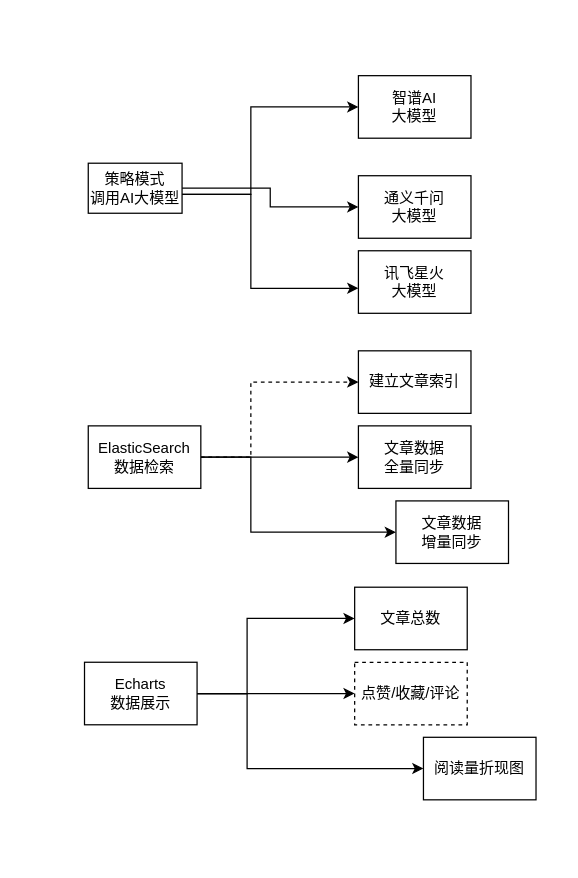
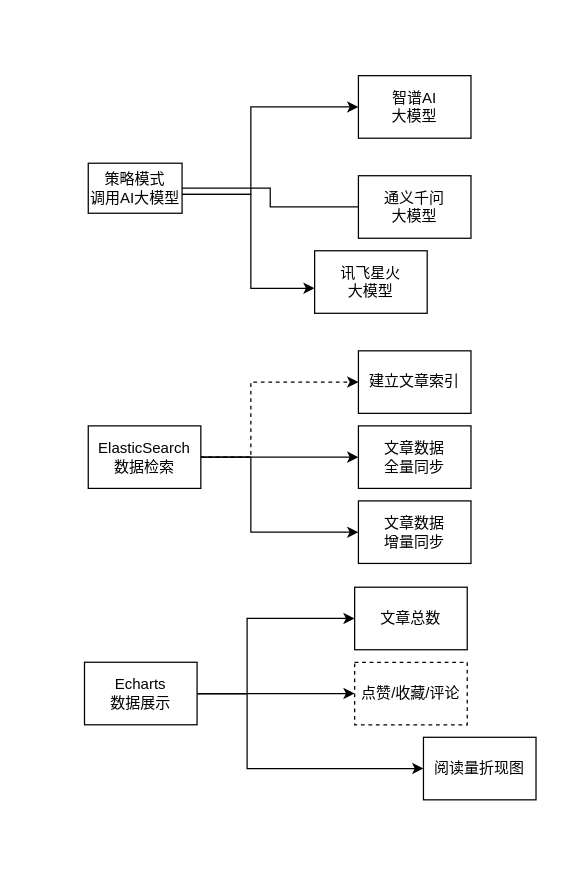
  <mxCell id="0" />
  <mxCell id="1" parent="0" />
  <mxCell id="2" value="" style="rounded=0;whiteSpace=wrap;html=1;strokeColor=none;" vertex="1" parent="1"><mxGeometry x="20" y="20" width="420" height="660" as="geometry" /></mxCell>
- <mxCell id="3" value="" style="edgeStyle=orthogonalEdgeStyle;rounded=0;orthogonalLoop=1;jettySize=auto;html=1;" edge="1" parent="1" source="6" target="7"><mxGeometry relative="1" as="geometry" /></mxCell>
+ <mxCell id="3" value="" style="edgeStyle=orthogonalEdgeStyle;rounded=0;orthogonalLoop=1;jettySize=auto;html=1;endArrow=none;" edge="1" parent="1" source="6" target="7"><mxGeometry relative="1" as="geometry" /></mxCell>
  <mxCell id="4" value="" style="edgeStyle=orthogonalEdgeStyle;rounded=0;orthogonalLoop=1;jettySize=auto;html=1;" edge="1" parent="1" source="6" target="8"><mxGeometry relative="1" as="geometry"><Array as="points"><mxPoint x="200" y="155" /><mxPoint x="200" y="85" /></Array></mxGeometry></mxCell>
  <mxCell id="5" value="" style="edgeStyle=orthogonalEdgeStyle;rounded=0;orthogonalLoop=1;jettySize=auto;html=1;" edge="1" parent="1" source="6" target="9"><mxGeometry relative="1" as="geometry"><Array as="points"><mxPoint x="200" y="155" /><mxPoint x="200" y="230" /></Array></mxGeometry></mxCell>
  <mxCell id="6" value="策略模式&lt;div&gt;调用AI大模型&lt;/div&gt;" style="rounded=0;whiteSpace=wrap;html=1;" vertex="1" parent="1"><mxGeometry x="70" y="130" width="75" height="40" as="geometry" /></mxCell>
  <mxCell id="7" value="通义千问&lt;div&gt;大模型&lt;/div&gt;" style="rounded=0;whiteSpace=wrap;html=1;" vertex="1" parent="1"><mxGeometry x="286" y="140" width="90" height="50" as="geometry" /></mxCell>
  <mxCell id="8" value="智谱AI&lt;div&gt;大模型&lt;/div&gt;" style="rounded=0;whiteSpace=wrap;html=1;" vertex="1" parent="1"><mxGeometry x="286" y="60" width="90" height="50" as="geometry" /></mxCell>
- <mxCell id="9" value="讯飞星火&lt;div&gt;大模型&lt;/div&gt;" style="rounded=0;whiteSpace=wrap;html=1;" vertex="1" parent="1"><mxGeometry x="286" y="200" width="90" height="50" as="geometry" /></mxCell>
+ <mxCell id="9" value="讯飞星火&lt;div&gt;大模型&lt;/div&gt;" style="rounded=0;whiteSpace=wrap;html=1;" vertex="1" parent="1"><mxGeometry x="251" y="200" width="90" height="50" as="geometry" /></mxCell>
  <mxCell id="10" value="" style="edgeStyle=orthogonalEdgeStyle;rounded=0;orthogonalLoop=1;jettySize=auto;html=1;dashed=1;" edge="1" parent="1" source="13" target="14"><mxGeometry relative="1" as="geometry"><Array as="points"><mxPoint x="200" y="365" /><mxPoint x="200" y="305" /></Array></mxGeometry></mxCell>
  <mxCell id="11" value="" style="edgeStyle=orthogonalEdgeStyle;rounded=0;orthogonalLoop=1;jettySize=auto;html=1;" edge="1" parent="1" source="13" target="15"><mxGeometry relative="1" as="geometry" /></mxCell>
  <mxCell id="12" value="" style="edgeStyle=orthogonalEdgeStyle;rounded=0;orthogonalLoop=1;jettySize=auto;html=1;" edge="1" parent="1" source="13" target="16"><mxGeometry relative="1" as="geometry"><Array as="points"><mxPoint x="200" y="365" /><mxPoint x="200" y="425" /></Array></mxGeometry></mxCell>
  <mxCell id="13" value="ElasticSearch&lt;div&gt;数据检索&lt;/div&gt;" style="rounded=0;whiteSpace=wrap;html=1;" vertex="1" parent="1"><mxGeometry x="70" y="340" width="90" height="50" as="geometry" /></mxCell>
  <mxCell id="14" value="建立文章索引" style="rounded=0;whiteSpace=wrap;html=1;" vertex="1" parent="1"><mxGeometry x="286" y="280" width="90" height="50" as="geometry" /></mxCell>
  <mxCell id="15" value="文章数据&lt;div&gt;全量同步&lt;/div&gt;" style="rounded=0;whiteSpace=wrap;html=1;" vertex="1" parent="1"><mxGeometry x="286" y="340" width="90" height="50" as="geometry" /></mxCell>
- <mxCell id="16" value="文章数据&lt;div&gt;增量同步&lt;/div&gt;" style="rounded=0;whiteSpace=wrap;html=1;" vertex="1" parent="1"><mxGeometry x="316" y="400" width="90" height="50" as="geometry" /></mxCell>
+ <mxCell id="16" value="文章数据&lt;div&gt;增量同步&lt;/div&gt;" style="rounded=0;whiteSpace=wrap;html=1;" vertex="1" parent="1"><mxGeometry x="286" y="400" width="90" height="50" as="geometry" /></mxCell>
  <mxCell id="17" value="" style="edgeStyle=orthogonalEdgeStyle;rounded=0;orthogonalLoop=1;jettySize=auto;html=1;" edge="1" parent="1" source="20" target="21"><mxGeometry relative="1" as="geometry"><Array as="points"><mxPoint x="197" y="554" /><mxPoint x="197" y="494" /></Array></mxGeometry></mxCell>
  <mxCell id="18" value="" style="edgeStyle=orthogonalEdgeStyle;rounded=0;orthogonalLoop=1;jettySize=auto;html=1;" edge="1" parent="1" source="20" target="22"><mxGeometry relative="1" as="geometry" /></mxCell>
  <mxCell id="19" value="" style="edgeStyle=orthogonalEdgeStyle;rounded=0;orthogonalLoop=1;jettySize=auto;html=1;" edge="1" parent="1" source="20" target="23"><mxGeometry relative="1" as="geometry"><Array as="points"><mxPoint x="197" y="554" /><mxPoint x="197" y="614" /></Array></mxGeometry></mxCell>
  <mxCell id="20" value="Echarts&lt;div&gt;数据展示&lt;/div&gt;" style="rounded=0;whiteSpace=wrap;html=1;" vertex="1" parent="1"><mxGeometry x="67" y="529" width="90" height="50" as="geometry" /></mxCell>
  <mxCell id="21" value="文章总数" style="rounded=0;whiteSpace=wrap;html=1;" vertex="1" parent="1"><mxGeometry x="283" y="469" width="90" height="50" as="geometry" /></mxCell>
  <mxCell id="22" value="点赞/收藏/评论" style="rounded=0;whiteSpace=wrap;html=1;dashed=1;" vertex="1" parent="1"><mxGeometry x="283" y="529" width="90" height="50" as="geometry" /></mxCell>
  <mxCell id="23" value="阅读量折现图" style="rounded=0;whiteSpace=wrap;html=1;" vertex="1" parent="1"><mxGeometry x="338" y="589" width="90" height="50" as="geometry" /></mxCell>
